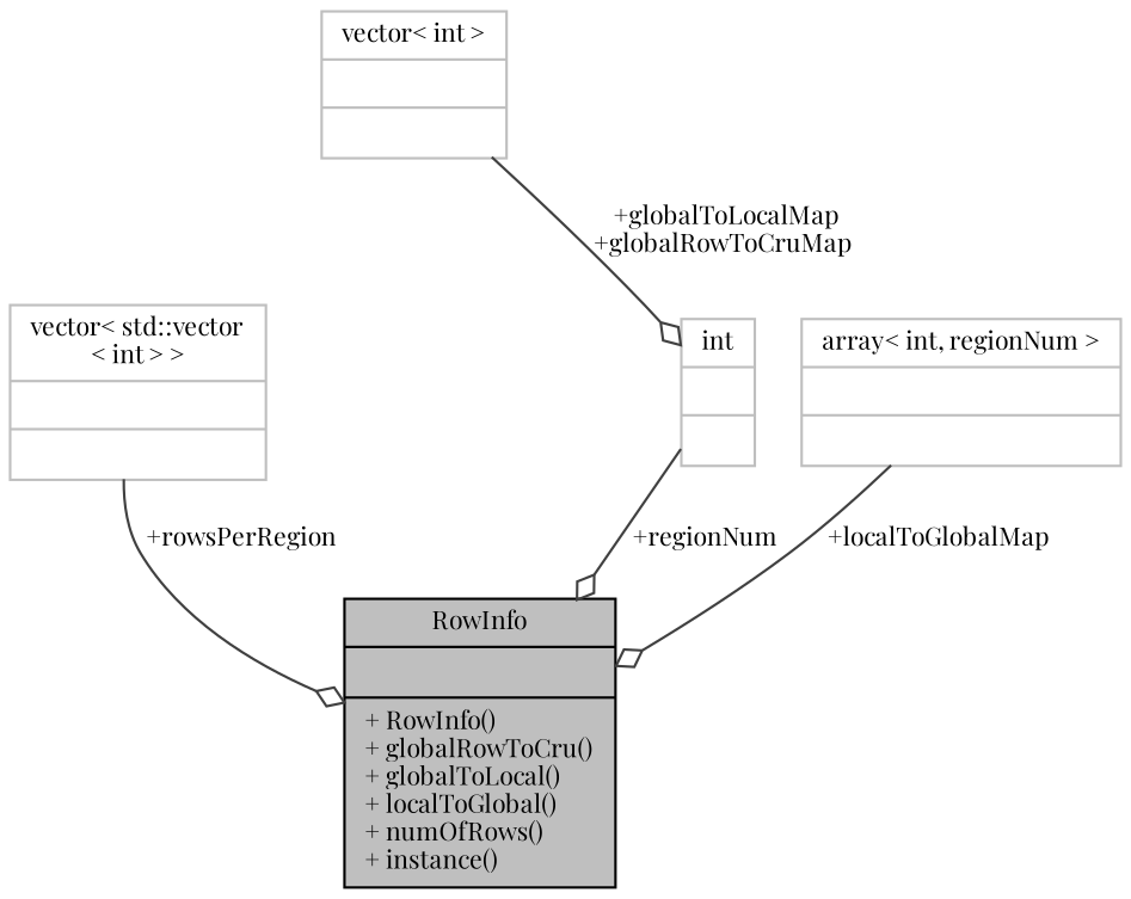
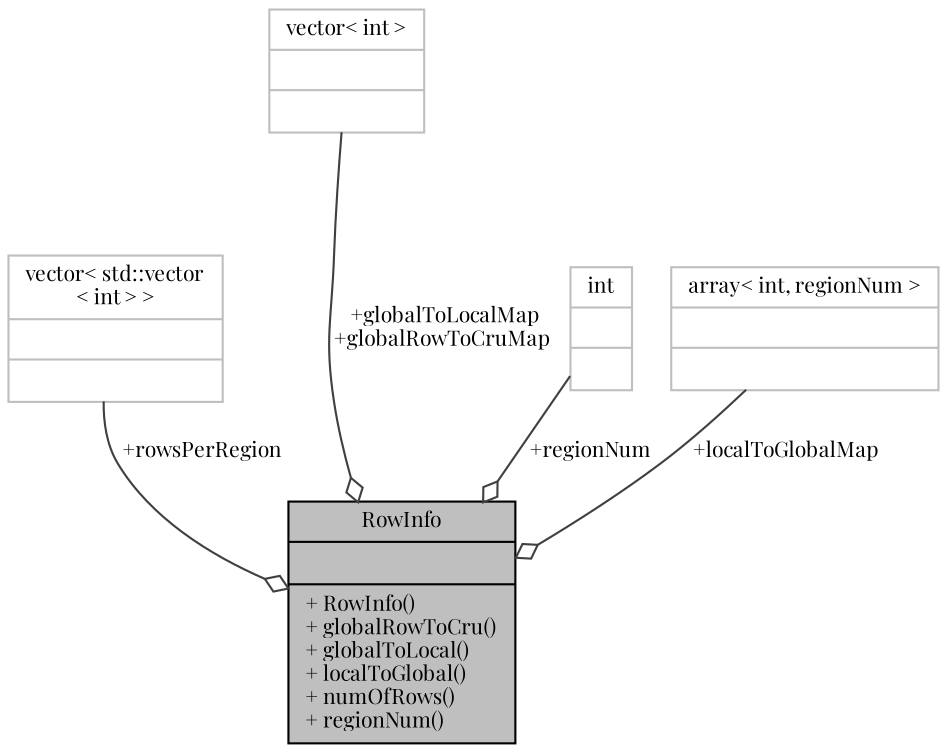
  digraph {
    fontname="Playfair Display"
    node [color=grey75 fontname="Playfair Display" fontsize=10 shape=record]
    edge [arrowhead=odiamond color=grey25 fontname="Playfair Display" fontsize=10 labelfontname=Helvetica labelfontsize=10 style=solid]
-   n1 [color=black fillcolor=grey75 fontcolor=black height=0.2 label="{RowInfo\n||+ RowInfo()\l+ globalRowToCru()\l+ globalToLocal()\l+ localToGlobal()\l+ numOfRows()\l+ instance()\l}" style=filled width=0.4]
+   n1 [color=black fillcolor=grey75 fontcolor=black height=0.2 label="{RowInfo\n||+ RowInfo()\l+ globalRowToCru()\l+ globalToLocal()\l+ localToGlobal()\l+ numOfRows()\l+ regionNum()\l}" style=filled width=0.4]
    n2 [height=0.2 label="{vector\< std::vector\l\< int \> \>\n||}" width=0.4]
    n3 [height=0.2 label="{vector\< int \>\n||}" width=0.4]
    n4 [height=0.2 label="{int\n||}" width=0.4]
    n5 [height=0.2 label="{array\< int, regionNum \>\n||}" width=0.4]
    n2 -> n1 [label=" +rowsPerRegion"]
-   n3 -> n4 [label=" +globalToLocalMap\n+globalRowToCruMap"]
+   n3 -> n1 [label=" +globalToLocalMap\n+globalRowToCruMap"]
    n4 -> n1 [label=" +regionNum"]
    n5 -> n1 [label=" +localToGlobalMap"]
  }
